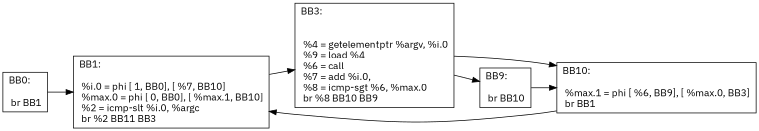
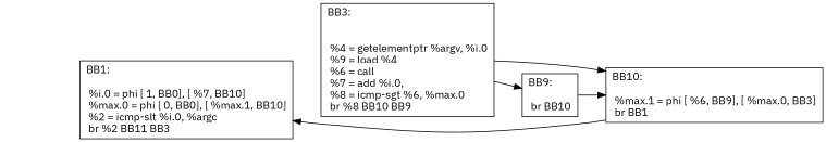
  digraph {
    fontname="IBM Plex Sans"
    rankdir=LR
    node [fontname="IBM Plex Sans" shape=record]
    edge [fontname="IBM Plex Sans"]
-   n1 [label="{BB0:\l\l  br  BB1\l}"]
    n2 [label="{BB1:\l\l  %i.0 = phi [ 1, BB0], [  %7, BB10]\l %max.0 = phi [ 0, BB0], [  %max.1, BB10]\l %2 = icmp-slt  %i.0,  %argc\l br %2 BB11 BB3\l}"]
    n3 [label="{BB3:\l\l \l %4 = getelementptr %argv,  %i.0\l %9 = load %4\l %6 = call\l %7 = add %i.0, \l %8 = icmp-sgt  %6,  %max.0\l br %8 BB10 BB9\l}"]
    n4 [label="{BB10:\l\l  %max.1 = phi [  %6, BB9], [  %max.0, BB3]\l br  BB1\l}"]
    n5 [label="{BB9:\l\l  br  BB10\l}"]
-   n1 -> n2
-   n2 -> n3
    n3 -> n4
    n3 -> n5
    n4 -> n2
    n5 -> n4
  }
